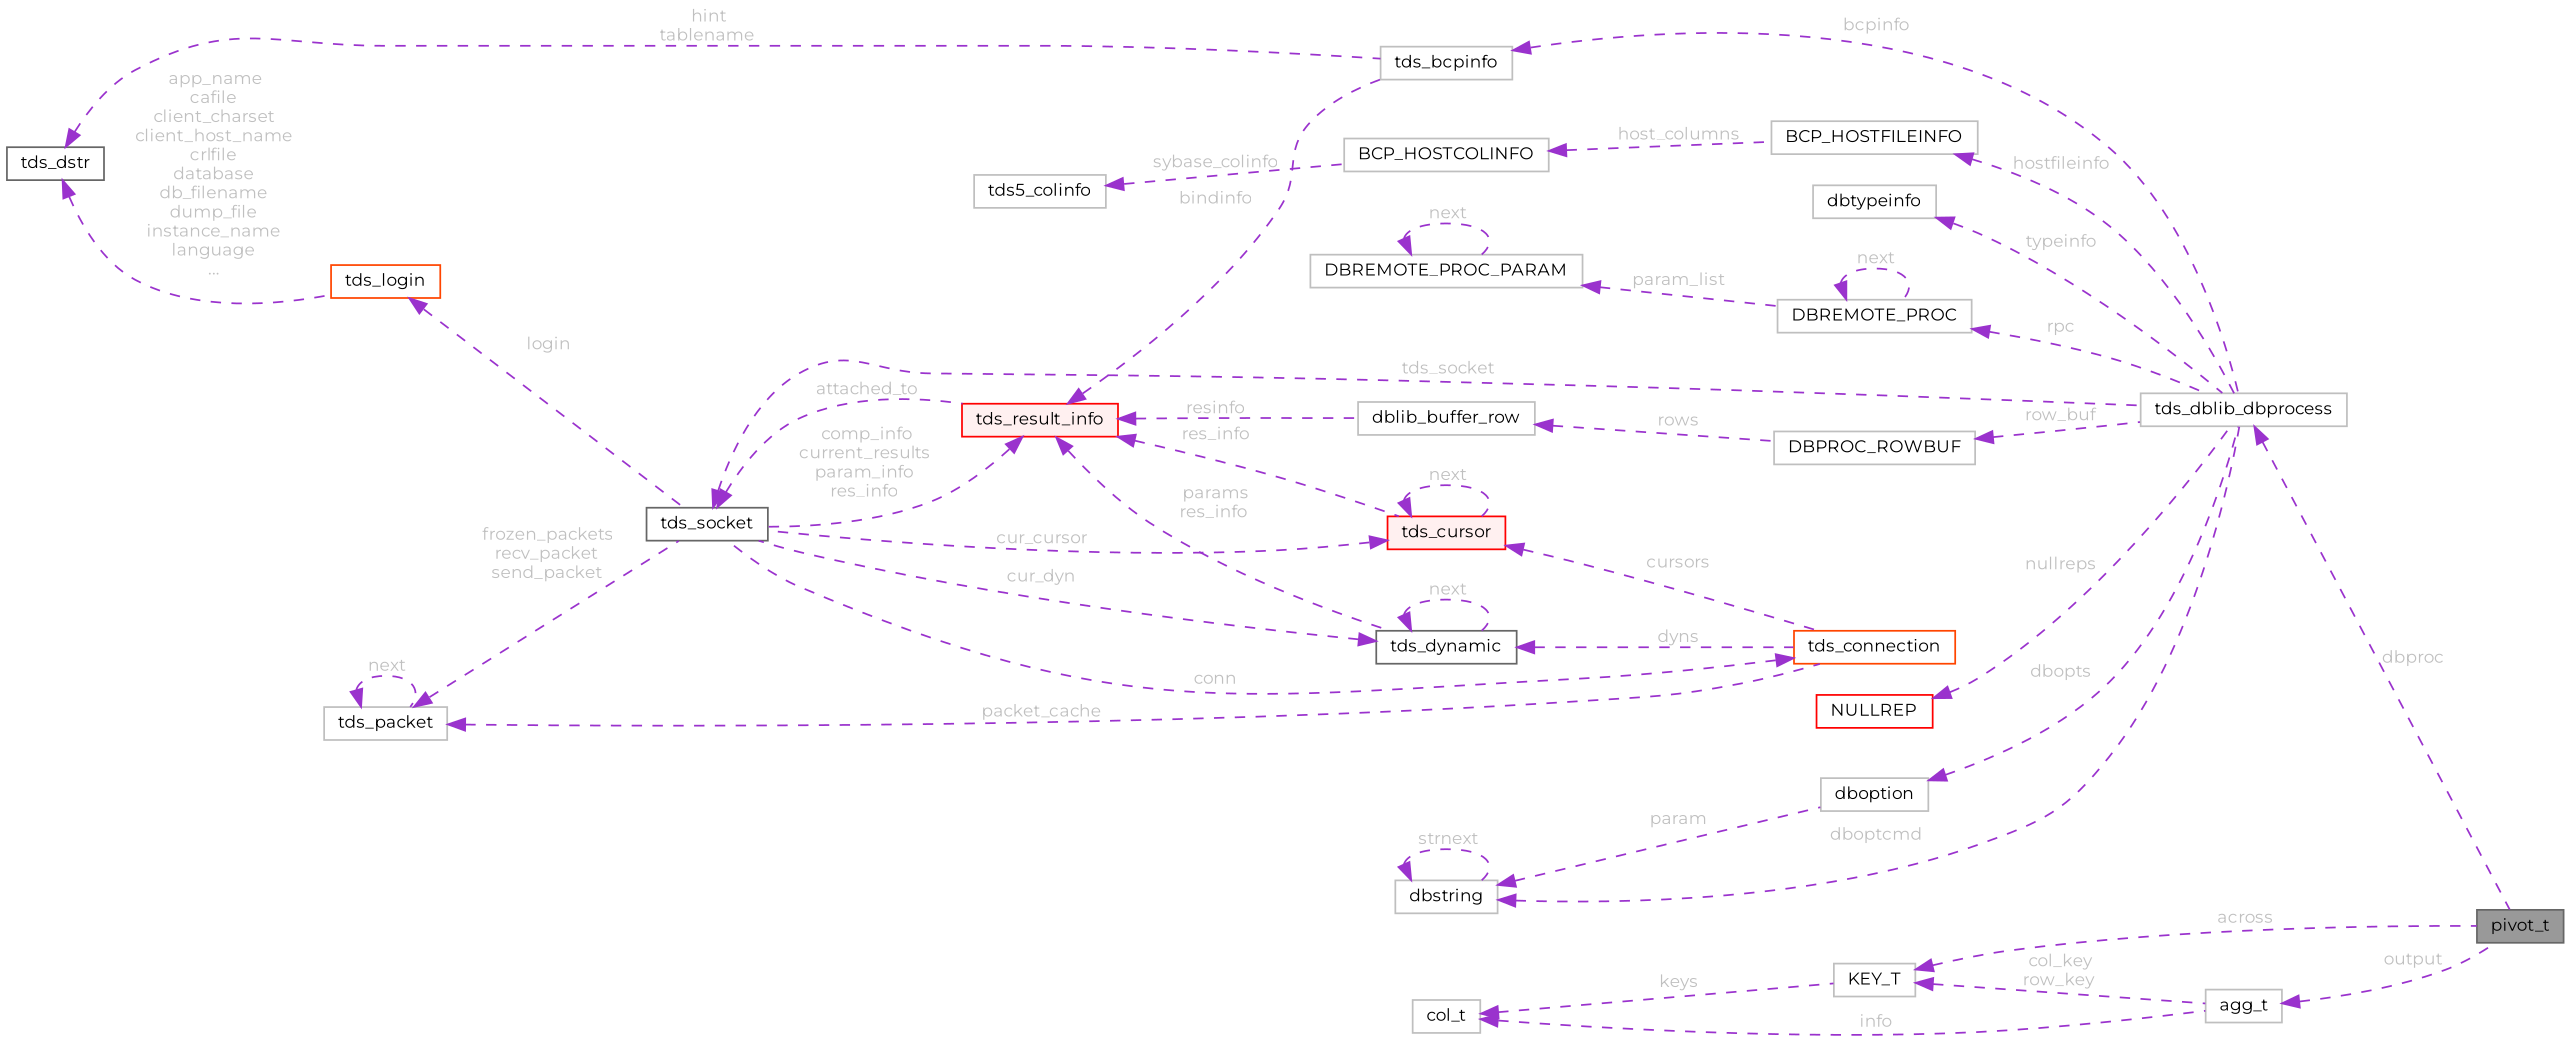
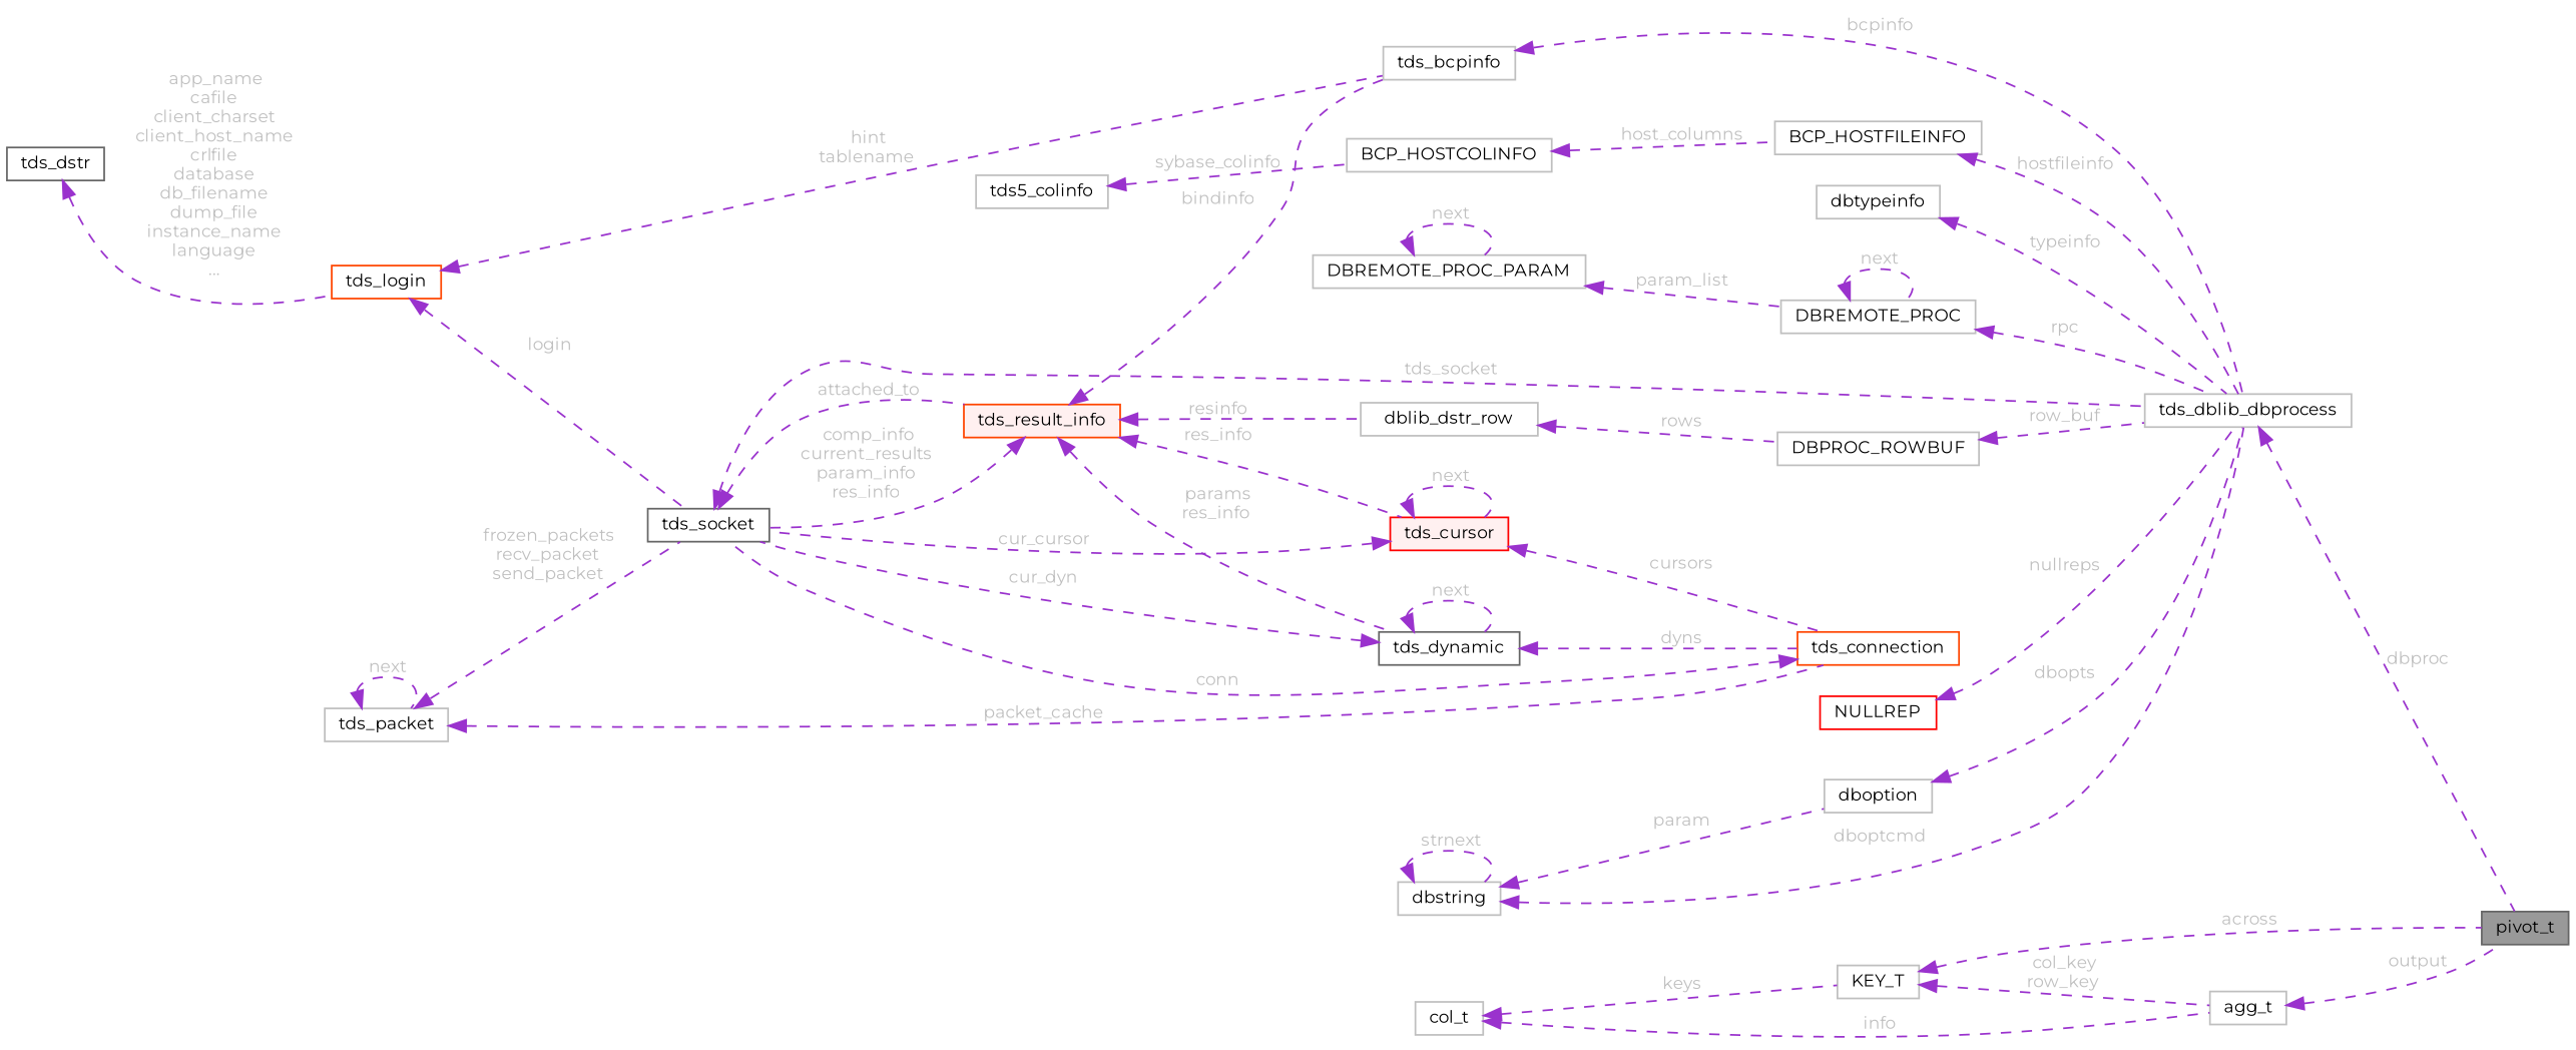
  digraph {
    fontname=Montserrat
    rankdir=LR
    node [color=grey75 fillcolor=white fontname=Montserrat fontsize=10 shape=box style=filled]
    edge [color=darkorchid3 dir=back fontcolor=grey fontname=Montserrat fontsize=10 labelfontname=Helvetica labelfontsize=10 style=dashed]
    n1 [color=gray40 fillcolor=grey60 fontcolor=black height=0.2 label=pivot_t width=0.4]
    n2 [height=0.2 label=tds_dblib_dbprocess width=0.4]
    n3 [color=gray40 height=0.2 label=tds_socket width=0.4]
-   n4 [color=red fillcolor="#FFF0F0" height=0.2 label=tds_result_info width=0.4]
+   n4 [color=orangered fillcolor="#FFF0F0" height=0.2 label=tds_result_info width=0.4]
    n5 [color=red fillcolor="#FFF0F0" height=0.2 label=tds_cursor width=0.4]
    n6 [color=gray40 height=0.2 label=tds_dynamic width=0.4]
-   n7 [height=0.2 label=dblib_buffer_row width=0.4]
+   n7 [height=0.2 label=dblib_dstr_row width=0.4]
    n8 [height=0.2 label=tds_bcpinfo width=0.4]
    n9 [color=orangered height=0.2 label=tds_connection width=0.4]
    n10 [height=0.2 label=DBPROC_ROWBUF width=0.4]
    n11 [height=0.2 label=tds_packet width=0.4]
    n12 [color=orangered height=0.2 label=tds_login width=0.4]
    n13 [color=gray40 height=0.2 label=tds_dstr width=0.4]
    n14 [height=0.2 label=dbtypeinfo width=0.4]
    n15 [height=0.2 label=dboption width=0.4]
    n16 [height=0.2 label=dbstring width=0.4]
    n17 [height=0.2 label=BCP_HOSTFILEINFO width=0.4]
    n18 [height=0.2 label=BCP_HOSTCOLINFO width=0.4]
    n19 [height=0.2 label=tds5_colinfo width=0.4]
    n20 [height=0.2 label=DBREMOTE_PROC width=0.4]
    n21 [height=0.2 label=DBREMOTE_PROC_PARAM width=0.4]
    n22 [color=red height=0.2 label=NULLREP width=0.4]
    n23 [height=0.2 label=agg_t width=0.4]
    n24 [height=0.2 label=KEY_T width=0.4]
    n25 [height=0.2 label=col_t width=0.4]
    n2 -> n1 [label=" dbproc"]
    n3 -> n2 [label=" tds_socket"]
    n3 -> n4 [label=" attached_to"]
    n4 -> n3 [label=" comp_info\ncurrent_results\nparam_info\nres_info"]
    n4 -> n5 [label=" res_info"]
    n4 -> n6 [label=" params\nres_info"]
    n4 -> n7 [label=" resinfo"]
    n4 -> n8 [label=" bindinfo"]
    n5 -> n3 [label=" cur_cursor"]
    n5 -> n5 [label=" next"]
    n5 -> n9 [label=" cursors"]
    n6 -> n3 [label=" cur_dyn"]
    n6 -> n6 [label=" next"]
    n6 -> n9 [label=" dyns"]
    n7 -> n10 [label=" rows"]
    n8 -> n2 [label=" bcpinfo"]
    n9 -> n3 [label=" conn"]
    n10 -> n2 [label=" row_buf"]
    n11 -> n3 [label=" frozen_packets\nrecv_packet\nsend_packet"]
    n11 -> n9 [label=" packet_cache"]
    n11 -> n11 [label=" next"]
    n12 -> n3 [label=" login"]
-   n13 -> n8 [label=" hint\ntablename"]
+   n12 -> n8 [label=" hint\ntablename"]
    n13 -> n12 [label=" app_name\ncafile\nclient_charset\nclient_host_name\ncrlfile\ndatabase\ndb_filename\ndump_file\ninstance_name\nlanguage\n..."]
    n14 -> n2 [label=" typeinfo"]
    n15 -> n2 [label=" dbopts"]
    n16 -> n2 [label=" dboptcmd"]
    n16 -> n15 [label=" param"]
    n16 -> n16 [label=" strnext"]
    n17 -> n2 [label=" hostfileinfo"]
    n18 -> n17 [label=" host_columns"]
    n19 -> n18 [label=" sybase_colinfo"]
    n20 -> n2 [label=" rpc"]
    n20 -> n20 [label=" next"]
    n21 -> n20 [label=" param_list"]
    n21 -> n21 [label=" next"]
    n22 -> n2 [label=" nullreps"]
    n23 -> n1 [label=" output"]
    n24 -> n1 [label=" across"]
    n24 -> n23 [label=" col_key\nrow_key"]
    n25 -> n23 [label=" info"]
    n25 -> n24 [label=" keys"]
  }
